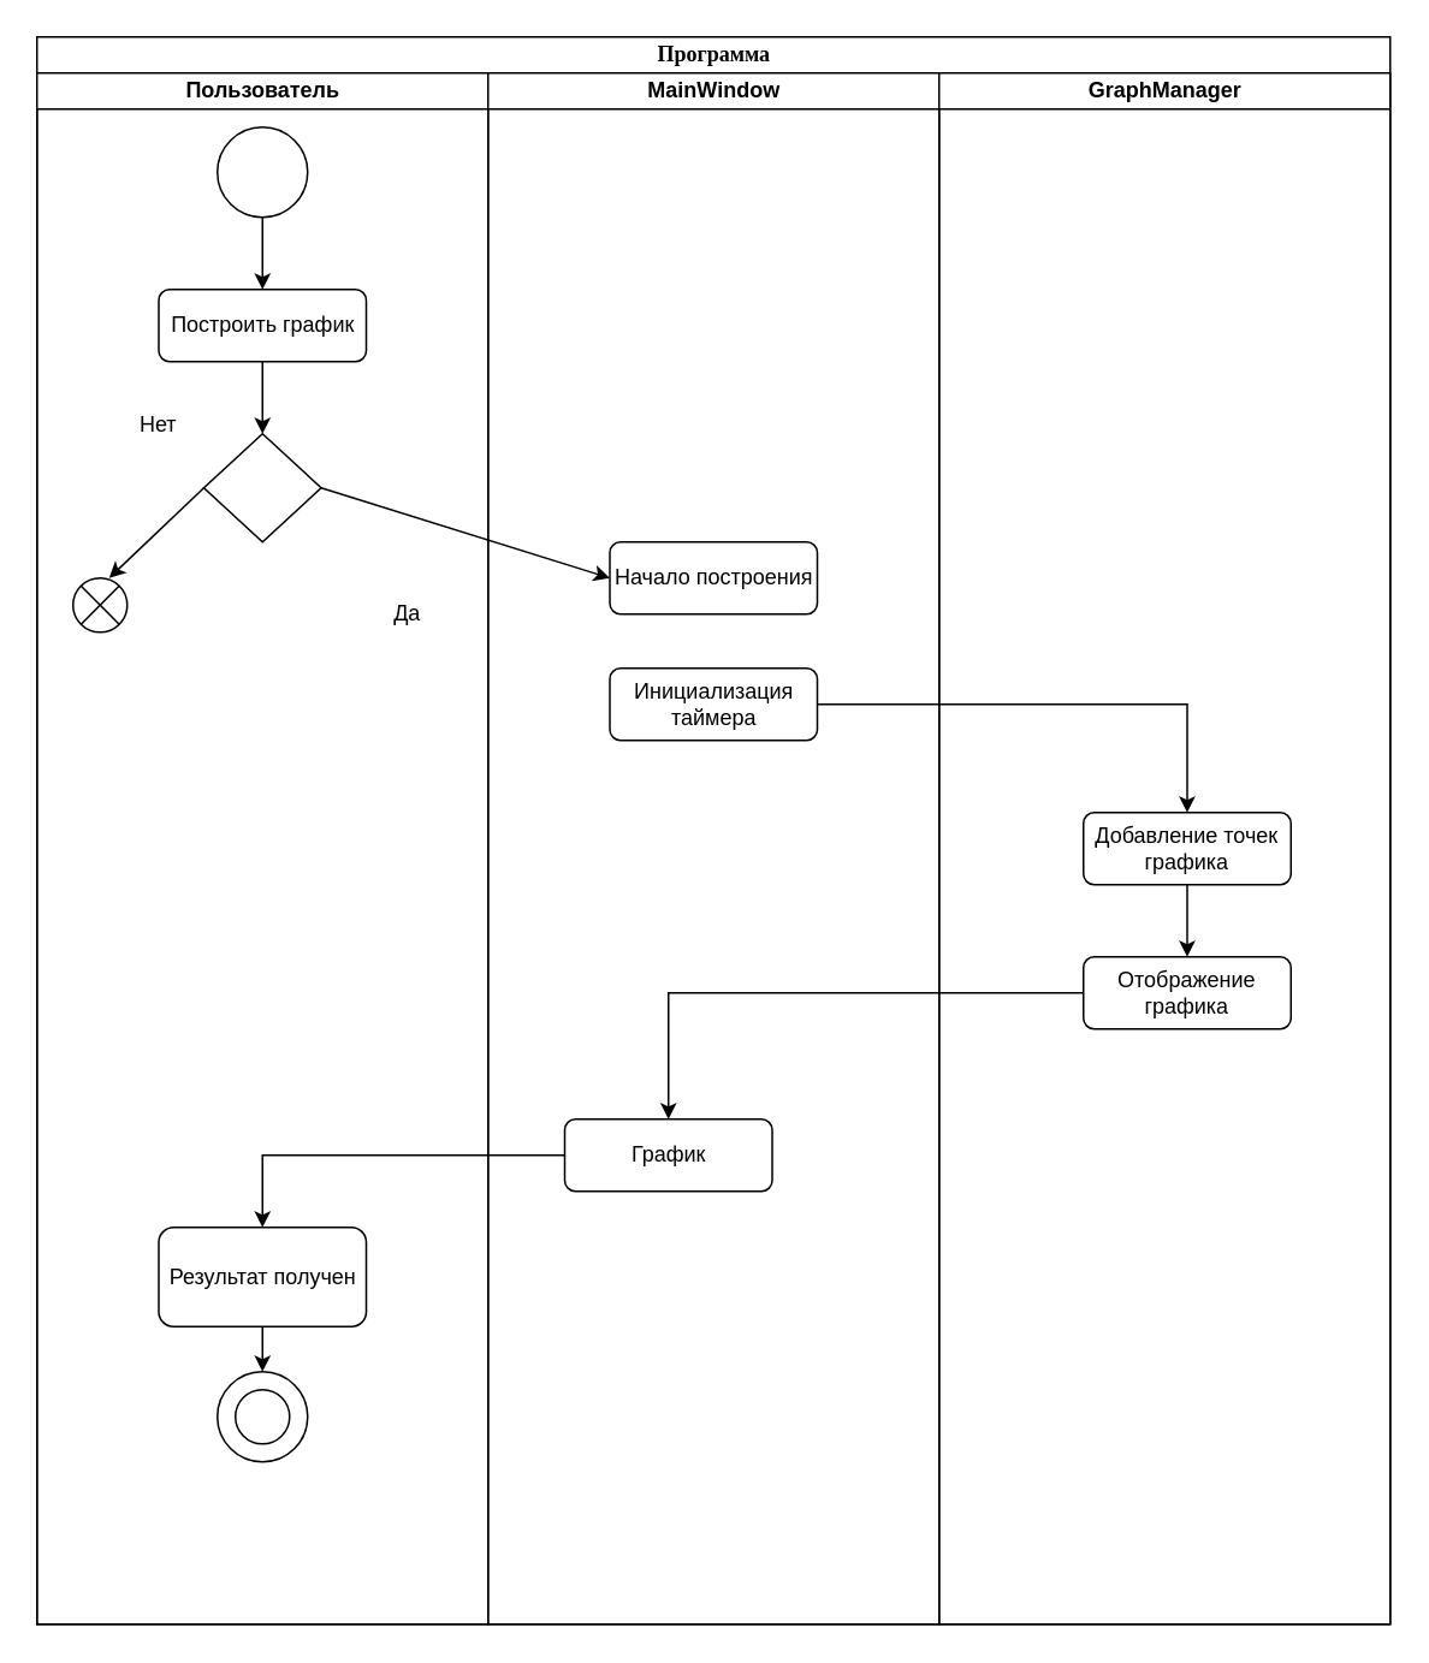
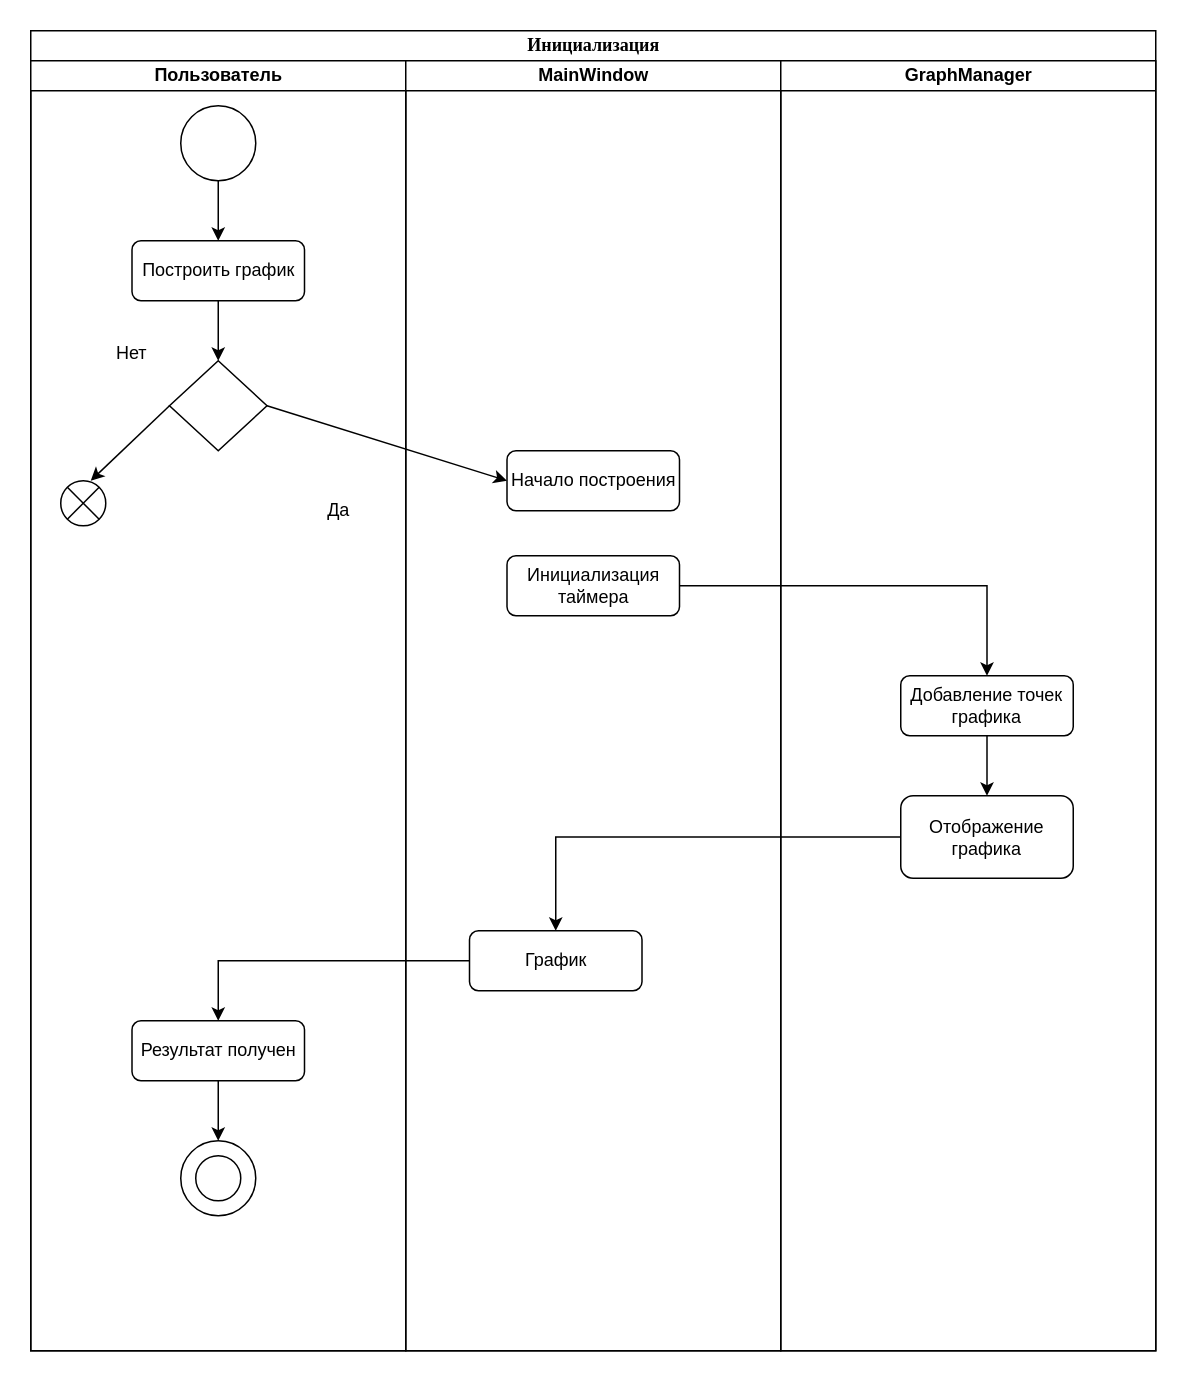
  <mxCell id="0" />
  <mxCell id="1" parent="0" />
- <mxCell id="2" value=" Программа" style="swimlane;html=1;childLayout=stackLayout;startSize=20;rounded=0;shadow=0;comic=0;labelBackgroundColor=none;strokeWidth=1;fontFamily=Verdana;fontSize=12;align=center;" vertex="1" parent="1"><mxGeometry x="20" y="20" width="750" height="880" as="geometry" /></mxCell>
+ <mxCell id="2" value=" Инициализация" style="swimlane;html=1;childLayout=stackLayout;startSize=20;rounded=0;shadow=0;comic=0;labelBackgroundColor=none;strokeWidth=1;fontFamily=Verdana;fontSize=12;align=center;" vertex="1" parent="1"><mxGeometry x="20" y="20" width="750" height="880" as="geometry" /></mxCell>
  <mxCell id="3" value="Пользователь" style="swimlane;html=1;startSize=20;" vertex="1" parent="2"><mxGeometry y="20" width="250" height="860" as="geometry" /></mxCell>
  <mxCell id="4" style="edgeStyle=orthogonalEdgeStyle;rounded=0;orthogonalLoop=1;jettySize=auto;html=1;entryX=0.5;entryY=0;entryDx=0;entryDy=0;" edge="1" parent="3" source="5" target="7"><mxGeometry relative="1" as="geometry"><mxPoint x="125" y="120" as="targetPoint" /></mxGeometry></mxCell>
  <mxCell id="5" value="" style="ellipse;whiteSpace=wrap;html=1;aspect=fixed;" vertex="1" parent="3"><mxGeometry x="100" y="30" width="50" height="50" as="geometry" /></mxCell>
  <mxCell id="6" value="" style="edgeStyle=orthogonalEdgeStyle;rounded=0;orthogonalLoop=1;jettySize=auto;html=1;entryX=0.5;entryY=0;entryDx=0;entryDy=0;" edge="1" parent="3" source="7" target="12"><mxGeometry relative="1" as="geometry" /></mxCell>
  <mxCell id="7" value="Построить график" style="rounded=1;whiteSpace=wrap;html=1;" vertex="1" parent="3"><mxGeometry x="67.5" y="120" width="115" height="40" as="geometry" /></mxCell>
  <mxCell id="8" style="edgeStyle=orthogonalEdgeStyle;rounded=0;orthogonalLoop=1;jettySize=auto;html=1;entryX=0.5;entryY=0;entryDx=0;entryDy=0;" edge="1" parent="3" source="9" target="10"><mxGeometry relative="1" as="geometry" /></mxCell>
- <mxCell id="9" value="Результат получен" style="rounded=1;whiteSpace=wrap;html=1;" vertex="1" parent="3"><mxGeometry x="67.5" y="640" width="115" height="55" as="geometry" /></mxCell>
+ <mxCell id="9" value="Результат получен" style="rounded=1;whiteSpace=wrap;html=1;" vertex="1" parent="3"><mxGeometry x="67.5" y="640" width="115" height="40" as="geometry" /></mxCell>
  <mxCell id="10" value="" style="ellipse;whiteSpace=wrap;html=1;aspect=fixed;" vertex="1" parent="3"><mxGeometry x="100" y="720" width="50" height="50" as="geometry" /></mxCell>
  <mxCell id="11" value="" style="ellipse;whiteSpace=wrap;html=1;aspect=fixed;" vertex="1" parent="3"><mxGeometry x="110" y="730" width="30" height="30" as="geometry" /></mxCell>
  <mxCell id="12" value="" style="rhombus;whiteSpace=wrap;html=1;" vertex="1" parent="3"><mxGeometry x="92.5" y="200" width="65" height="60" as="geometry" /></mxCell>
  <mxCell id="13" value="" style="endArrow=classic;html=1;rounded=0;exitX=0;exitY=0.5;exitDx=0;exitDy=0;" edge="1" parent="3" source="12"><mxGeometry width="50" height="50" relative="1" as="geometry"><mxPoint x="30" y="320" as="sourcePoint" /><mxPoint x="40" y="280" as="targetPoint" /></mxGeometry></mxCell>
  <mxCell id="14" value="Да" style="text;html=1;align=center;verticalAlign=middle;resizable=0;points=[];autosize=1;strokeColor=none;fillColor=none;" vertex="1" parent="3"><mxGeometry x="185" y="285" width="40" height="30" as="geometry" /></mxCell>
  <mxCell id="15" value="" style="ellipse;whiteSpace=wrap;html=1;aspect=fixed;" vertex="1" parent="3"><mxGeometry x="20" y="280" width="30" height="30" as="geometry" /></mxCell>
  <mxCell id="16" value="" style="endArrow=none;html=1;rounded=0;exitX=0;exitY=1;exitDx=0;exitDy=0;entryX=1;entryY=0;entryDx=0;entryDy=0;" edge="1" parent="3" source="15" target="15"><mxGeometry width="50" height="50" relative="1" as="geometry"><mxPoint x="20" y="330" as="sourcePoint" /><mxPoint x="70" y="280" as="targetPoint" /></mxGeometry></mxCell>
  <mxCell id="17" value="" style="endArrow=none;html=1;rounded=0;exitX=0;exitY=0;exitDx=0;exitDy=0;entryX=1;entryY=1;entryDx=0;entryDy=0;" edge="1" parent="3" source="15" target="15"><mxGeometry width="50" height="50" relative="1" as="geometry"><mxPoint x="34" y="316" as="sourcePoint" /><mxPoint x="56" y="294" as="targetPoint" /></mxGeometry></mxCell>
  <mxCell id="18" value="MainWindow" style="swimlane;html=1;startSize=20;" vertex="1" parent="2"><mxGeometry x="250" y="20" width="250" height="860" as="geometry" /></mxCell>
  <mxCell id="19" value="Начало построения" style="rounded=1;whiteSpace=wrap;html=1;" vertex="1" parent="18"><mxGeometry x="67.5" y="260" width="115" height="40" as="geometry" /></mxCell>
  <mxCell id="20" value="Инициализация таймера" style="rounded=1;whiteSpace=wrap;html=1;" vertex="1" parent="18"><mxGeometry x="67.5" y="330" width="115" height="40" as="geometry" /></mxCell>
  <mxCell id="21" value="График" style="rounded=1;whiteSpace=wrap;html=1;" vertex="1" parent="18"><mxGeometry x="42.5" y="580" width="115" height="40" as="geometry" /></mxCell>
  <mxCell id="22" value="GraphManager" style="swimlane;html=1;startSize=20;" vertex="1" parent="2"><mxGeometry x="500" y="20" width="250" height="860" as="geometry" /></mxCell>
  <mxCell id="23" style="edgeStyle=orthogonalEdgeStyle;rounded=0;orthogonalLoop=1;jettySize=auto;html=1;" edge="1" parent="22" source="24" target="25"><mxGeometry relative="1" as="geometry" /></mxCell>
  <mxCell id="24" value="Добавление точек графика" style="rounded=1;whiteSpace=wrap;html=1;" vertex="1" parent="22"><mxGeometry x="80" y="410" width="115" height="40" as="geometry" /></mxCell>
- <mxCell id="25" value="Отображение графика" style="rounded=1;whiteSpace=wrap;html=1;" vertex="1" parent="22"><mxGeometry x="80" y="490" width="115" height="40" as="geometry" /></mxCell>
+ <mxCell id="25" value="Отображение графика" style="rounded=1;whiteSpace=wrap;html=1;" vertex="1" parent="22"><mxGeometry x="80" y="490" width="115" height="55" as="geometry" /></mxCell>
  <mxCell id="26" style="edgeStyle=orthogonalEdgeStyle;rounded=0;orthogonalLoop=1;jettySize=auto;html=1;entryX=0.5;entryY=0;entryDx=0;entryDy=0;" edge="1" parent="2" source="20" target="24"><mxGeometry relative="1" as="geometry" /></mxCell>
  <mxCell id="27" style="edgeStyle=orthogonalEdgeStyle;rounded=0;orthogonalLoop=1;jettySize=auto;html=1;entryX=0.5;entryY=0;entryDx=0;entryDy=0;" edge="1" parent="2" source="25" target="21"><mxGeometry relative="1" as="geometry" /></mxCell>
  <mxCell id="28" style="edgeStyle=orthogonalEdgeStyle;rounded=0;orthogonalLoop=1;jettySize=auto;html=1;entryX=0.5;entryY=0;entryDx=0;entryDy=0;" edge="1" parent="2" source="21" target="9"><mxGeometry relative="1" as="geometry" /></mxCell>
  <mxCell id="29" value="" style="endArrow=classic;html=1;rounded=0;exitX=1;exitY=0.5;exitDx=0;exitDy=0;entryX=0;entryY=0.5;entryDx=0;entryDy=0;" edge="1" parent="2" source="12" target="19"><mxGeometry width="50" height="50" relative="1" as="geometry"><mxPoint x="120" y="350" as="sourcePoint" /><mxPoint x="170" y="300" as="targetPoint" /></mxGeometry></mxCell>
  <mxCell id="30" value="Нет" style="text;html=1;align=center;verticalAlign=middle;resizable=0;points=[];autosize=1;strokeColor=none;fillColor=none;" vertex="1" parent="1"><mxGeometry x="67" y="220" width="40" height="30" as="geometry" /></mxCell>
